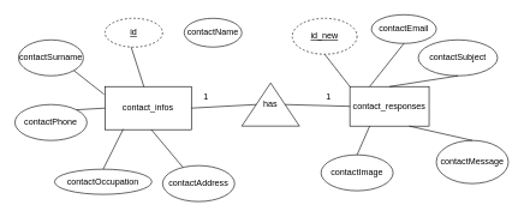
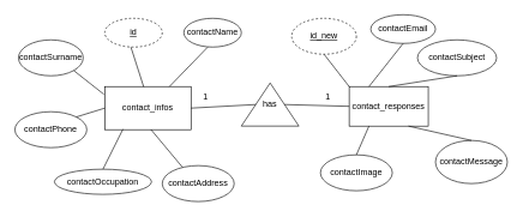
  <mxCell id="0" />
  <mxCell id="1" parent="0" />
  <mxCell id="2" value="contact_infos" style="rounded=0;whiteSpace=wrap;html=1;" parent="1" vertex="1"><mxGeometry x="145" y="120" width="120" height="60" as="geometry" /></mxCell>
  <mxCell id="3" value="contact_responses" style="rounded=0;whiteSpace=wrap;html=1;" parent="1" vertex="1"><mxGeometry x="485" y="120" width="110" height="55" as="geometry" /></mxCell>
  <mxCell id="4" value="has" style="triangle;whiteSpace=wrap;html=1;direction=north;" parent="1" vertex="1"><mxGeometry x="335" y="115" width="80" height="60" as="geometry" /></mxCell>
  <mxCell id="5" value="" style="endArrow=none;html=1;exitX=1;exitY=0.5;exitDx=0;exitDy=0;entryX=0.5;entryY=0;entryDx=0;entryDy=0;" parent="1" source="2" target="4" edge="1"><mxGeometry width="50" height="50" relative="1" as="geometry"><mxPoint x="315" y="145" as="sourcePoint" /><mxPoint x="365" y="95" as="targetPoint" /></mxGeometry></mxCell>
  <mxCell id="6" value="" style="endArrow=none;html=1;exitX=0.5;exitY=1;exitDx=0;exitDy=0;entryX=0;entryY=0.5;entryDx=0;entryDy=0;" parent="1" source="4" target="3" edge="1"><mxGeometry width="50" height="50" relative="1" as="geometry"><mxPoint x="425" y="155" as="sourcePoint" /><mxPoint x="475" y="105" as="targetPoint" /></mxGeometry></mxCell>
  <mxCell id="7" value="&lt;u&gt;id&lt;/u&gt;" style="ellipse;whiteSpace=wrap;html=1;dashed=1;" parent="1" vertex="1"><mxGeometry x="145" y="25" width="80" height="40" as="geometry" /></mxCell>
  <mxCell id="8" value="contactName" style="ellipse;whiteSpace=wrap;html=1;" parent="1" vertex="1"><mxGeometry x="255" y="25" width="80" height="40" as="geometry" /></mxCell>
  <mxCell id="9" value="contactSurname" style="ellipse;whiteSpace=wrap;html=1;" parent="1" vertex="1"><mxGeometry x="25" y="55" width="90" height="50" as="geometry" /></mxCell>
- <mxCell id="10" value="contactPhone" style="ellipse;whiteSpace=wrap;html=1;" parent="1" vertex="1"><mxGeometry x="20" y="145" width="100" height="50" as="geometry" /></mxCell>
+ <mxCell id="10" value="contactPhone" style="ellipse;whiteSpace=wrap;html=1;" parent="1" vertex="1"><mxGeometry x="20" y="155" width="100" height="50" as="geometry" /></mxCell>
  <mxCell id="11" value="contactOccupation" style="ellipse;whiteSpace=wrap;html=1;" parent="1" vertex="1"><mxGeometry x="75" y="235" width="135" height="35" as="geometry" /></mxCell>
  <mxCell id="12" value="contactAddress" style="ellipse;whiteSpace=wrap;html=1;" parent="1" vertex="1"><mxGeometry x="225" y="230" width="100" height="50" as="geometry" /></mxCell>
+ <mxCell id="13" value="" style="endArrow=none;html=1;entryX=0.416;entryY=0.999;entryDx=0;entryDy=0;entryPerimeter=0;exitX=0.75;exitY=0;exitDx=0;exitDy=0;" parent="1" source="2" target="8" edge="1"><mxGeometry width="50" height="50" relative="1" as="geometry"><mxPoint x="205" y="175" as="sourcePoint" /><mxPoint x="255" y="125" as="targetPoint" /></mxGeometry></mxCell>
  <mxCell id="14" value="" style="endArrow=none;html=1;entryX=0.454;entryY=0.999;entryDx=0;entryDy=0;entryPerimeter=0;exitX=0.451;exitY=0.005;exitDx=0;exitDy=0;exitPerimeter=0;" parent="1" source="2" target="7" edge="1"><mxGeometry width="50" height="50" relative="1" as="geometry"><mxPoint x="165" y="145" as="sourcePoint" /><mxPoint x="215" y="95" as="targetPoint" /></mxGeometry></mxCell>
  <mxCell id="15" value="" style="endArrow=none;html=1;entryX=1;entryY=1;entryDx=0;entryDy=0;exitX=-0.01;exitY=0.18;exitDx=0;exitDy=0;exitPerimeter=0;" parent="1" source="2" target="9" edge="1"><mxGeometry width="50" height="50" relative="1" as="geometry"><mxPoint x="205" y="175" as="sourcePoint" /><mxPoint x="255" y="125" as="targetPoint" /></mxGeometry></mxCell>
  <mxCell id="16" value="" style="endArrow=none;html=1;exitX=1;exitY=0;exitDx=0;exitDy=0;entryX=0;entryY=0.5;entryDx=0;entryDy=0;" parent="1" source="10" target="2" edge="1"><mxGeometry width="50" height="50" relative="1" as="geometry"><mxPoint x="205" y="175" as="sourcePoint" /><mxPoint x="255" y="125" as="targetPoint" /></mxGeometry></mxCell>
  <mxCell id="17" value="" style="endArrow=none;html=1;exitX=0.5;exitY=0;exitDx=0;exitDy=0;entryX=0.211;entryY=0.988;entryDx=0;entryDy=0;entryPerimeter=0;" parent="1" source="11" target="2" edge="1"><mxGeometry width="50" height="50" relative="1" as="geometry"><mxPoint x="205" y="175" as="sourcePoint" /><mxPoint x="255" y="125" as="targetPoint" /></mxGeometry></mxCell>
  <mxCell id="18" value="" style="endArrow=none;html=1;exitX=0.281;exitY=0.046;exitDx=0;exitDy=0;exitPerimeter=0;entryX=0.535;entryY=0.995;entryDx=0;entryDy=0;entryPerimeter=0;" parent="1" source="12" target="2" edge="1"><mxGeometry width="50" height="50" relative="1" as="geometry"><mxPoint x="205" y="175" as="sourcePoint" /><mxPoint x="255" y="125" as="targetPoint" /></mxGeometry></mxCell>
  <mxCell id="19" value="contactEmail" style="ellipse;whiteSpace=wrap;html=1;" parent="1" vertex="1"><mxGeometry x="515" y="20" width="90" height="40" as="geometry" /></mxCell>
  <mxCell id="20" value="contactSubject" style="ellipse;whiteSpace=wrap;html=1;" parent="1" vertex="1"><mxGeometry x="580" y="55" width="110" height="50" as="geometry" /></mxCell>
  <mxCell id="21" value="contactMessage" style="ellipse;whiteSpace=wrap;html=1;" parent="1" vertex="1"><mxGeometry x="605" y="195" width="100" height="60" as="geometry" /></mxCell>
  <mxCell id="22" value="contactImage" style="ellipse;whiteSpace=wrap;html=1;" parent="1" vertex="1"><mxGeometry x="445" y="215" width="100" height="50" as="geometry" /></mxCell>
  <mxCell id="23" value="" style="endArrow=none;html=1;entryX=0.5;entryY=1;entryDx=0;entryDy=0;exitX=0.25;exitY=0;exitDx=0;exitDy=0;" parent="1" source="3" target="19" edge="1"><mxGeometry width="50" height="50" relative="1" as="geometry"><mxPoint x="428.5" y="155" as="sourcePoint" /><mxPoint x="478.5" y="105" as="targetPoint" /></mxGeometry></mxCell>
  <mxCell id="24" value="" style="endArrow=none;html=1;entryX=0.5;entryY=1;entryDx=0;entryDy=0;exitX=0.5;exitY=0;exitDx=0;exitDy=0;" parent="1" source="3" target="20" edge="1"><mxGeometry width="50" height="50" relative="1" as="geometry"><mxPoint x="515" y="125" as="sourcePoint" /><mxPoint x="565" y="75" as="targetPoint" /></mxGeometry></mxCell>
  <mxCell id="25" value="" style="endArrow=none;html=1;entryX=0.25;entryY=1;entryDx=0;entryDy=0;exitX=0.5;exitY=0;exitDx=0;exitDy=0;" parent="1" source="22" target="3" edge="1"><mxGeometry width="50" height="50" relative="1" as="geometry"><mxPoint x="395" y="255" as="sourcePoint" /><mxPoint x="445" y="205" as="targetPoint" /></mxGeometry></mxCell>
  <mxCell id="26" value="" style="endArrow=none;html=1;entryX=0.75;entryY=1;entryDx=0;entryDy=0;exitX=0.5;exitY=0;exitDx=0;exitDy=0;" parent="1" source="21" target="3" edge="1"><mxGeometry width="50" height="50" relative="1" as="geometry"><mxPoint x="555" y="265" as="sourcePoint" /><mxPoint x="605" y="215" as="targetPoint" /></mxGeometry></mxCell>
  <mxCell id="27" value="&lt;u&gt;id_new&lt;/u&gt;" style="ellipse;whiteSpace=wrap;html=1;dashed=1;" parent="1" vertex="1"><mxGeometry x="405" y="25" width="90" height="50" as="geometry" /></mxCell>
  <mxCell id="28" value="" style="endArrow=none;html=1;entryX=0.5;entryY=1;entryDx=0;entryDy=0;exitX=0;exitY=0;exitDx=0;exitDy=0;" parent="1" source="3" target="27" edge="1"><mxGeometry width="50" height="50" relative="1" as="geometry"><mxPoint x="415" y="135" as="sourcePoint" /><mxPoint x="465" y="85" as="targetPoint" /></mxGeometry></mxCell>
  <mxCell id="29" value="1" style="text;html=1;align=center;verticalAlign=middle;resizable=0;points=[];autosize=1;strokeColor=none;" vertex="1" parent="1"><mxGeometry x="275" y="125" width="20" height="20" as="geometry" /></mxCell>
  <mxCell id="30" value="1" style="text;html=1;align=center;verticalAlign=middle;resizable=0;points=[];autosize=1;strokeColor=none;" vertex="1" parent="1"><mxGeometry x="445" y="125" width="20" height="20" as="geometry" /></mxCell>
